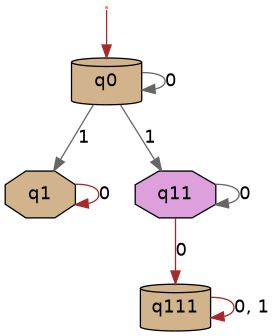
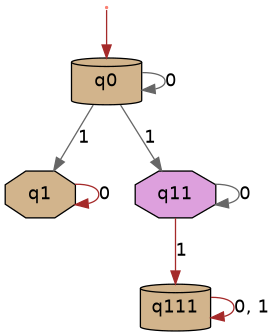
  digraph {
    fontname="DejaVu Sans"
    rankdir=TB
    node [fillcolor=tan fontname="DejaVu Sans" shape=cylinder style=filled]
    edge [color=brown fontname="DejaVu Sans"]
    invisibleNode [color=white fillcolor=salmon fontcolor=white shape=point]
    q0
    q1 [shape=octagon]
    q11 [fillcolor=plum shape=octagon]
    q111
    invisibleNode -> q0
    q0 -> q0 [color=gray40 label=0]
    q0 -> q1 [color=gray40 label=1]
    q0 -> q11 [color=gray40 label=1]
    q1 -> q1 [label=0]
    q11 -> q11 [color=gray40 label=0]
-   q11 -> q111 [label=0]
+   q11 -> q111 [label=1]
    q111 -> q111 [label="0, 1"]
  }
